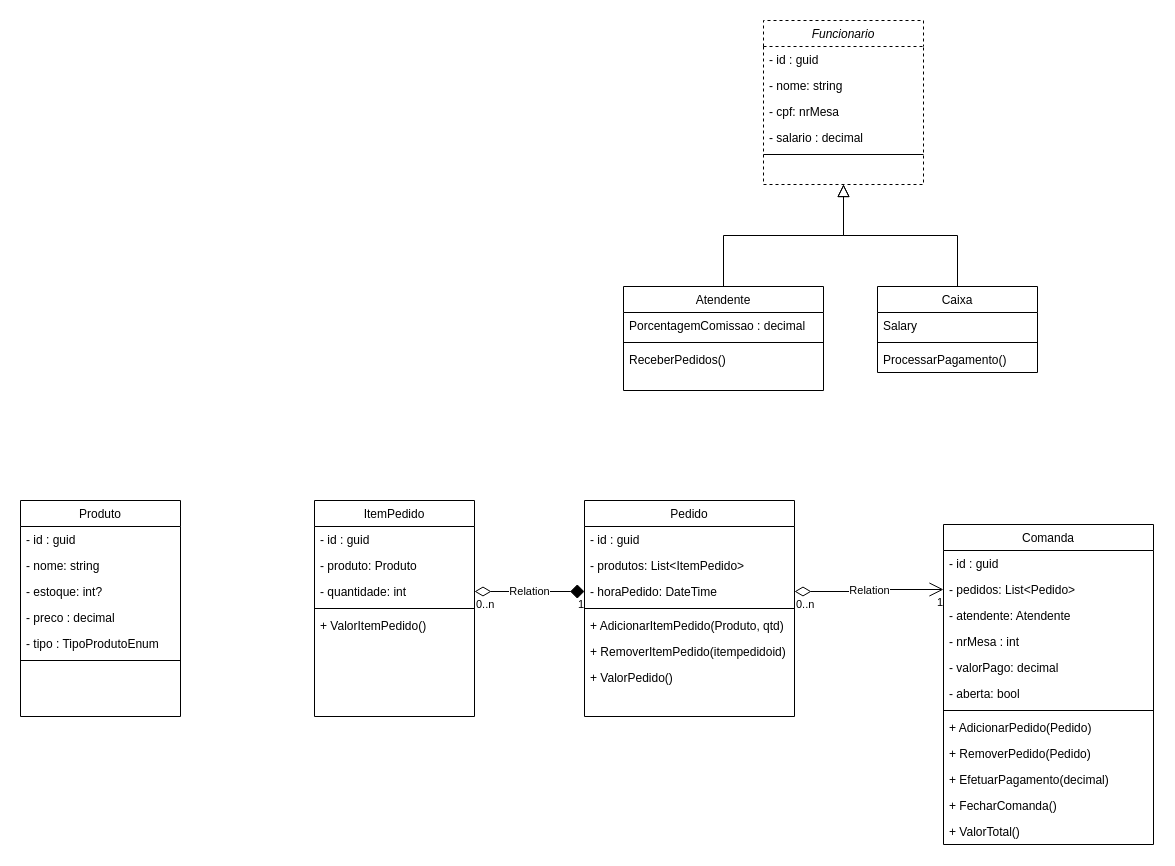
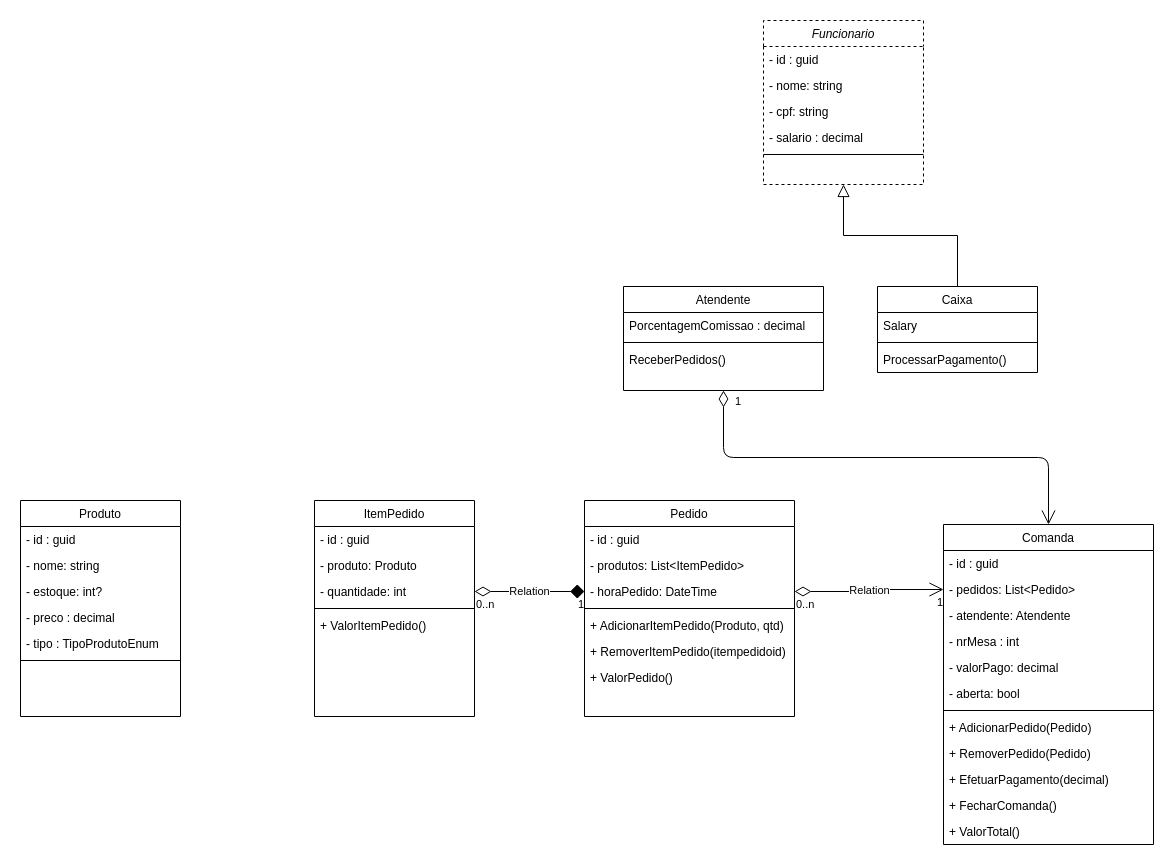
  <mxCell id="0" />
  <mxCell id="1" parent="0" />
  <mxCell id="2" value="Funcionario" style="swimlane;fontStyle=2;align=center;verticalAlign=top;childLayout=stackLayout;horizontal=1;startSize=26;horizontalStack=0;resizeParent=1;resizeLast=0;collapsible=1;marginBottom=0;rounded=0;shadow=0;strokeWidth=1;dashed=1;" parent="1" vertex="1"><mxGeometry x="763" y="20" width="160" height="164" as="geometry"><mxRectangle x="230" y="140" width="160" height="26" as="alternateBounds" /></mxGeometry></mxCell>
  <mxCell id="3" value="- id : guid" style="text;align=left;verticalAlign=top;spacingLeft=4;spacingRight=4;overflow=hidden;rotatable=0;points=[[0,0.5],[1,0.5]];portConstraint=eastwest;" parent="2" vertex="1"><mxGeometry y="26" width="160" height="26" as="geometry" /></mxCell>
  <mxCell id="4" value="- nome: string" style="text;align=left;verticalAlign=top;spacingLeft=4;spacingRight=4;overflow=hidden;rotatable=0;points=[[0,0.5],[1,0.5]];portConstraint=eastwest;rounded=0;shadow=0;html=0;" parent="2" vertex="1"><mxGeometry y="52" width="160" height="26" as="geometry" /></mxCell>
- <mxCell id="5" value="- cpf: nrMesa" style="text;align=left;verticalAlign=top;spacingLeft=4;spacingRight=4;overflow=hidden;rotatable=0;points=[[0,0.5],[1,0.5]];portConstraint=eastwest;rounded=0;shadow=0;html=0;" parent="2" vertex="1"><mxGeometry y="78" width="160" height="26" as="geometry" /></mxCell>
+ <mxCell id="5" value="- cpf: string" style="text;align=left;verticalAlign=top;spacingLeft=4;spacingRight=4;overflow=hidden;rotatable=0;points=[[0,0.5],[1,0.5]];portConstraint=eastwest;rounded=0;shadow=0;html=0;" parent="2" vertex="1"><mxGeometry y="78" width="160" height="26" as="geometry" /></mxCell>
  <mxCell id="6" value="- salario : decimal" style="text;align=left;verticalAlign=top;spacingLeft=4;spacingRight=4;overflow=hidden;rotatable=0;points=[[0,0.5],[1,0.5]];portConstraint=eastwest;" vertex="1" parent="2"><mxGeometry y="104" width="160" height="26" as="geometry" /></mxCell>
  <mxCell id="7" value="" style="line;html=1;strokeWidth=1;align=left;verticalAlign=middle;spacingTop=-1;spacingLeft=3;spacingRight=3;rotatable=0;labelPosition=right;points=[];portConstraint=eastwest;" parent="2" vertex="1"><mxGeometry y="130" width="160" height="8" as="geometry" /></mxCell>
  <mxCell id="8" value="Atendente" style="swimlane;fontStyle=0;align=center;verticalAlign=top;childLayout=stackLayout;horizontal=1;startSize=26;horizontalStack=0;resizeParent=1;resizeLast=0;collapsible=1;marginBottom=0;rounded=0;shadow=0;strokeWidth=1;" parent="1" vertex="1"><mxGeometry x="623" y="286" width="200" height="104" as="geometry"><mxRectangle x="130" y="380" width="160" height="26" as="alternateBounds" /></mxGeometry></mxCell>
  <mxCell id="9" value="PorcentagemComissao : decimal" style="text;align=left;verticalAlign=top;spacingLeft=4;spacingRight=4;overflow=hidden;rotatable=0;points=[[0,0.5],[1,0.5]];portConstraint=eastwest;" parent="8" vertex="1"><mxGeometry y="26" width="200" height="26" as="geometry" /></mxCell>
  <mxCell id="10" value="" style="line;html=1;strokeWidth=1;align=left;verticalAlign=middle;spacingTop=-1;spacingLeft=3;spacingRight=3;rotatable=0;labelPosition=right;points=[];portConstraint=eastwest;" parent="8" vertex="1"><mxGeometry y="52" width="200" height="8" as="geometry" /></mxCell>
  <mxCell id="11" value="ReceberPedidos()" style="text;align=left;verticalAlign=top;spacingLeft=4;spacingRight=4;overflow=hidden;rotatable=0;points=[[0,0.5],[1,0.5]];portConstraint=eastwest;" vertex="1" parent="8"><mxGeometry y="60" width="200" height="26" as="geometry" /></mxCell>
- <mxCell id="12" value="" style="endArrow=block;endSize=10;endFill=0;shadow=0;strokeWidth=1;rounded=0;edgeStyle=elbowEdgeStyle;elbow=vertical;" parent="1" source="8" target="2" edge="1"><mxGeometry width="160" relative="1" as="geometry"><mxPoint x="743" y="129" as="sourcePoint" /><mxPoint x="743" y="129" as="targetPoint" /></mxGeometry></mxCell>
  <mxCell id="13" value="Caixa" style="swimlane;fontStyle=0;align=center;verticalAlign=top;childLayout=stackLayout;horizontal=1;startSize=26;horizontalStack=0;resizeParent=1;resizeLast=0;collapsible=1;marginBottom=0;rounded=0;shadow=0;strokeWidth=1;" parent="1" vertex="1"><mxGeometry x="877" y="286" width="160" height="86" as="geometry"><mxRectangle x="340" y="380" width="170" height="26" as="alternateBounds" /></mxGeometry></mxCell>
  <mxCell id="14" value="Salary" style="text;align=left;verticalAlign=top;spacingLeft=4;spacingRight=4;overflow=hidden;rotatable=0;points=[[0,0.5],[1,0.5]];portConstraint=eastwest;" parent="13" vertex="1"><mxGeometry y="26" width="160" height="26" as="geometry" /></mxCell>
  <mxCell id="15" value="" style="line;html=1;strokeWidth=1;align=left;verticalAlign=middle;spacingTop=-1;spacingLeft=3;spacingRight=3;rotatable=0;labelPosition=right;points=[];portConstraint=eastwest;" parent="13" vertex="1"><mxGeometry y="52" width="160" height="8" as="geometry" /></mxCell>
  <mxCell id="16" value="ProcessarPagamento()" style="text;align=left;verticalAlign=top;spacingLeft=4;spacingRight=4;overflow=hidden;rotatable=0;points=[[0,0.5],[1,0.5]];portConstraint=eastwest;" vertex="1" parent="13"><mxGeometry y="60" width="160" height="26" as="geometry" /></mxCell>
  <mxCell id="17" value="" style="endArrow=block;endSize=10;endFill=0;shadow=0;strokeWidth=1;rounded=0;edgeStyle=elbowEdgeStyle;elbow=vertical;" parent="1" source="13" target="2" edge="1"><mxGeometry width="160" relative="1" as="geometry"><mxPoint x="753" y="299" as="sourcePoint" /><mxPoint x="853" y="197" as="targetPoint" /></mxGeometry></mxCell>
  <mxCell id="18" value="Produto" style="swimlane;fontStyle=0;align=center;verticalAlign=top;childLayout=stackLayout;horizontal=1;startSize=26;horizontalStack=0;resizeParent=1;resizeLast=0;collapsible=1;marginBottom=0;rounded=0;shadow=0;strokeWidth=1;" parent="1" vertex="1"><mxGeometry x="20" y="500" width="160" height="216" as="geometry"><mxRectangle x="550" y="140" width="160" height="26" as="alternateBounds" /></mxGeometry></mxCell>
  <mxCell id="19" value="- id : guid" style="text;align=left;verticalAlign=top;spacingLeft=4;spacingRight=4;overflow=hidden;rotatable=0;points=[[0,0.5],[1,0.5]];portConstraint=eastwest;" parent="18" vertex="1"><mxGeometry y="26" width="160" height="26" as="geometry" /></mxCell>
  <mxCell id="20" value="- nome: string" style="text;align=left;verticalAlign=top;spacingLeft=4;spacingRight=4;overflow=hidden;rotatable=0;points=[[0,0.5],[1,0.5]];portConstraint=eastwest;rounded=0;shadow=0;html=0;" parent="18" vertex="1"><mxGeometry y="52" width="160" height="26" as="geometry" /></mxCell>
  <mxCell id="21" value="- estoque: int?" style="text;align=left;verticalAlign=top;spacingLeft=4;spacingRight=4;overflow=hidden;rotatable=0;points=[[0,0.5],[1,0.5]];portConstraint=eastwest;rounded=0;shadow=0;html=0;" parent="18" vertex="1"><mxGeometry y="78" width="160" height="26" as="geometry" /></mxCell>
  <mxCell id="22" value="- preco : decimal" style="text;align=left;verticalAlign=top;spacingLeft=4;spacingRight=4;overflow=hidden;rotatable=0;points=[[0,0.5],[1,0.5]];portConstraint=eastwest;rounded=0;shadow=0;html=0;" parent="18" vertex="1"><mxGeometry y="104" width="160" height="26" as="geometry" /></mxCell>
  <mxCell id="23" value="- tipo : TipoProdutoEnum" style="text;align=left;verticalAlign=top;spacingLeft=4;spacingRight=4;overflow=hidden;rotatable=0;points=[[0,0.5],[1,0.5]];portConstraint=eastwest;" parent="18" vertex="1"><mxGeometry y="130" width="160" height="26" as="geometry" /></mxCell>
  <mxCell id="24" value="" style="line;html=1;strokeWidth=1;align=left;verticalAlign=middle;spacingTop=-1;spacingLeft=3;spacingRight=3;rotatable=0;labelPosition=right;points=[];portConstraint=eastwest;" parent="18" vertex="1"><mxGeometry y="156" width="160" height="8" as="geometry" /></mxCell>
  <mxCell id="25" value="Pedido" style="swimlane;fontStyle=0;align=center;verticalAlign=top;childLayout=stackLayout;horizontal=1;startSize=26;horizontalStack=0;resizeParent=1;resizeLast=0;collapsible=1;marginBottom=0;rounded=0;shadow=0;strokeWidth=1;" vertex="1" parent="1"><mxGeometry x="584" y="500" width="210" height="216" as="geometry"><mxRectangle x="550" y="140" width="160" height="26" as="alternateBounds" /></mxGeometry></mxCell>
  <mxCell id="26" value="- id : guid" style="text;align=left;verticalAlign=top;spacingLeft=4;spacingRight=4;overflow=hidden;rotatable=0;points=[[0,0.5],[1,0.5]];portConstraint=eastwest;" vertex="1" parent="25"><mxGeometry y="26" width="210" height="26" as="geometry" /></mxCell>
  <mxCell id="27" value="- produtos: List&lt;ItemPedido&gt;" style="text;align=left;verticalAlign=top;spacingLeft=4;spacingRight=4;overflow=hidden;rotatable=0;points=[[0,0.5],[1,0.5]];portConstraint=eastwest;rounded=0;shadow=0;html=0;" vertex="1" parent="25"><mxGeometry y="52" width="210" height="26" as="geometry" /></mxCell>
  <mxCell id="28" value="- horaPedido: DateTime" style="text;align=left;verticalAlign=top;spacingLeft=4;spacingRight=4;overflow=hidden;rotatable=0;points=[[0,0.5],[1,0.5]];portConstraint=eastwest;rounded=0;shadow=0;html=0;" vertex="1" parent="25"><mxGeometry y="78" width="210" height="26" as="geometry" /></mxCell>
  <mxCell id="29" value="" style="line;html=1;strokeWidth=1;align=left;verticalAlign=middle;spacingTop=-1;spacingLeft=3;spacingRight=3;rotatable=0;labelPosition=right;points=[];portConstraint=eastwest;" vertex="1" parent="25"><mxGeometry y="104" width="210" height="8" as="geometry" /></mxCell>
  <mxCell id="30" value="+ AdicionarItemPedido(Produto, qtd) " style="text;align=left;verticalAlign=top;spacingLeft=4;spacingRight=4;overflow=hidden;rotatable=0;points=[[0,0.5],[1,0.5]];portConstraint=eastwest;rounded=0;shadow=0;html=0;" vertex="1" parent="25"><mxGeometry y="112" width="210" height="26" as="geometry" /></mxCell>
  <mxCell id="31" value="+ RemoverItemPedido(itempedidoid) " style="text;align=left;verticalAlign=top;spacingLeft=4;spacingRight=4;overflow=hidden;rotatable=0;points=[[0,0.5],[1,0.5]];portConstraint=eastwest;rounded=0;shadow=0;html=0;" vertex="1" parent="25"><mxGeometry y="138" width="210" height="26" as="geometry" /></mxCell>
  <mxCell id="32" value="+ ValorPedido() " style="text;align=left;verticalAlign=top;spacingLeft=4;spacingRight=4;overflow=hidden;rotatable=0;points=[[0,0.5],[1,0.5]];portConstraint=eastwest;rounded=0;shadow=0;html=0;" vertex="1" parent="25"><mxGeometry y="164" width="210" height="26" as="geometry" /></mxCell>
  <mxCell id="33" value="ItemPedido" style="swimlane;fontStyle=0;align=center;verticalAlign=top;childLayout=stackLayout;horizontal=1;startSize=26;horizontalStack=0;resizeParent=1;resizeLast=0;collapsible=1;marginBottom=0;rounded=0;shadow=0;strokeWidth=1;" vertex="1" parent="1"><mxGeometry x="314" y="500" width="160" height="216" as="geometry"><mxRectangle x="550" y="140" width="160" height="26" as="alternateBounds" /></mxGeometry></mxCell>
  <mxCell id="34" value="- id : guid" style="text;align=left;verticalAlign=top;spacingLeft=4;spacingRight=4;overflow=hidden;rotatable=0;points=[[0,0.5],[1,0.5]];portConstraint=eastwest;" vertex="1" parent="33"><mxGeometry y="26" width="160" height="26" as="geometry" /></mxCell>
  <mxCell id="35" value="- produto: Produto" style="text;align=left;verticalAlign=top;spacingLeft=4;spacingRight=4;overflow=hidden;rotatable=0;points=[[0,0.5],[1,0.5]];portConstraint=eastwest;rounded=0;shadow=0;html=0;" vertex="1" parent="33"><mxGeometry y="52" width="160" height="26" as="geometry" /></mxCell>
  <mxCell id="36" value="- quantidade: int" style="text;align=left;verticalAlign=top;spacingLeft=4;spacingRight=4;overflow=hidden;rotatable=0;points=[[0,0.5],[1,0.5]];portConstraint=eastwest;rounded=0;shadow=0;html=0;" vertex="1" parent="33"><mxGeometry y="78" width="160" height="26" as="geometry" /></mxCell>
  <mxCell id="37" value="" style="line;html=1;strokeWidth=1;align=left;verticalAlign=middle;spacingTop=-1;spacingLeft=3;spacingRight=3;rotatable=0;labelPosition=right;points=[];portConstraint=eastwest;" vertex="1" parent="33"><mxGeometry y="104" width="160" height="8" as="geometry" /></mxCell>
  <mxCell id="38" value="+ ValorItemPedido()" style="text;align=left;verticalAlign=top;spacingLeft=4;spacingRight=4;overflow=hidden;rotatable=0;points=[[0,0.5],[1,0.5]];portConstraint=eastwest;rounded=0;shadow=0;html=0;" vertex="1" parent="33"><mxGeometry y="112" width="160" height="26" as="geometry" /></mxCell>
  <mxCell id="39" value="Relation" style="endArrow=diamond;html=1;endSize=12;startArrow=diamondThin;startSize=14;startFill=0;edgeStyle=orthogonalEdgeStyle;exitX=1;exitY=0.5;exitDx=0;exitDy=0;entryX=0;entryY=0.5;entryDx=0;entryDy=0;" edge="1" parent="1" source="36" target="28"><mxGeometry relative="1" as="geometry"><mxPoint x="560" y="590" as="sourcePoint" /><mxPoint x="690" y="590" as="targetPoint" /></mxGeometry></mxCell>
  <mxCell id="40" value="0..n" style="edgeLabel;resizable=0;html=1;align=left;verticalAlign=top;" connectable="0" vertex="1" parent="39"><mxGeometry x="-1" relative="1" as="geometry" /></mxCell>
  <mxCell id="41" value="1" style="edgeLabel;resizable=0;html=1;align=right;verticalAlign=top;" connectable="0" vertex="1" parent="39"><mxGeometry x="1" relative="1" as="geometry" /></mxCell>
  <mxCell id="42" value="Comanda" style="swimlane;fontStyle=0;align=center;verticalAlign=top;childLayout=stackLayout;horizontal=1;startSize=26;horizontalStack=0;resizeParent=1;resizeLast=0;collapsible=1;marginBottom=0;rounded=0;shadow=0;strokeWidth=1;" vertex="1" parent="1"><mxGeometry x="943" y="524" width="210" height="320" as="geometry"><mxRectangle x="550" y="140" width="160" height="26" as="alternateBounds" /></mxGeometry></mxCell>
  <mxCell id="43" value="- id : guid" style="text;align=left;verticalAlign=top;spacingLeft=4;spacingRight=4;overflow=hidden;rotatable=0;points=[[0,0.5],[1,0.5]];portConstraint=eastwest;" vertex="1" parent="42"><mxGeometry y="26" width="210" height="26" as="geometry" /></mxCell>
  <mxCell id="44" value="- pedidos: List&lt;Pedido&gt;" style="text;align=left;verticalAlign=top;spacingLeft=4;spacingRight=4;overflow=hidden;rotatable=0;points=[[0,0.5],[1,0.5]];portConstraint=eastwest;rounded=0;shadow=0;html=0;" vertex="1" parent="42"><mxGeometry y="52" width="210" height="26" as="geometry" /></mxCell>
  <mxCell id="45" value="- atendente: Atendente" style="text;align=left;verticalAlign=top;spacingLeft=4;spacingRight=4;overflow=hidden;rotatable=0;points=[[0,0.5],[1,0.5]];portConstraint=eastwest;rounded=0;shadow=0;html=0;" vertex="1" parent="42"><mxGeometry y="78" width="210" height="26" as="geometry" /></mxCell>
  <mxCell id="46" value="- nrMesa : int" style="text;align=left;verticalAlign=top;spacingLeft=4;spacingRight=4;overflow=hidden;rotatable=0;points=[[0,0.5],[1,0.5]];portConstraint=eastwest;rounded=0;shadow=0;html=0;" vertex="1" parent="42"><mxGeometry y="104" width="210" height="26" as="geometry" /></mxCell>
  <mxCell id="47" value="- valorPago: decimal" style="text;align=left;verticalAlign=top;spacingLeft=4;spacingRight=4;overflow=hidden;rotatable=0;points=[[0,0.5],[1,0.5]];portConstraint=eastwest;rounded=0;shadow=0;html=0;" vertex="1" parent="42"><mxGeometry y="130" width="210" height="26" as="geometry" /></mxCell>
  <mxCell id="48" value="- aberta: bool" style="text;align=left;verticalAlign=top;spacingLeft=4;spacingRight=4;overflow=hidden;rotatable=0;points=[[0,0.5],[1,0.5]];portConstraint=eastwest;rounded=0;shadow=0;html=0;" vertex="1" parent="42"><mxGeometry y="156" width="210" height="26" as="geometry" /></mxCell>
  <mxCell id="49" value="" style="line;html=1;strokeWidth=1;align=left;verticalAlign=middle;spacingTop=-1;spacingLeft=3;spacingRight=3;rotatable=0;labelPosition=right;points=[];portConstraint=eastwest;" vertex="1" parent="42"><mxGeometry y="182" width="210" height="8" as="geometry" /></mxCell>
  <mxCell id="50" value="+ AdicionarPedido(Pedido) " style="text;align=left;verticalAlign=top;spacingLeft=4;spacingRight=4;overflow=hidden;rotatable=0;points=[[0,0.5],[1,0.5]];portConstraint=eastwest;rounded=0;shadow=0;html=0;" vertex="1" parent="42"><mxGeometry y="190" width="210" height="26" as="geometry" /></mxCell>
  <mxCell id="51" value="+ RemoverPedido(Pedido) " style="text;align=left;verticalAlign=top;spacingLeft=4;spacingRight=4;overflow=hidden;rotatable=0;points=[[0,0.5],[1,0.5]];portConstraint=eastwest;rounded=0;shadow=0;html=0;" vertex="1" parent="42"><mxGeometry y="216" width="210" height="26" as="geometry" /></mxCell>
  <mxCell id="52" value="+ EfetuarPagamento(decimal) " style="text;align=left;verticalAlign=top;spacingLeft=4;spacingRight=4;overflow=hidden;rotatable=0;points=[[0,0.5],[1,0.5]];portConstraint=eastwest;rounded=0;shadow=0;html=0;" vertex="1" parent="42"><mxGeometry y="242" width="210" height="26" as="geometry" /></mxCell>
  <mxCell id="53" value="+ FecharComanda() " style="text;align=left;verticalAlign=top;spacingLeft=4;spacingRight=4;overflow=hidden;rotatable=0;points=[[0,0.5],[1,0.5]];portConstraint=eastwest;rounded=0;shadow=0;html=0;" vertex="1" parent="42"><mxGeometry y="268" width="210" height="26" as="geometry" /></mxCell>
  <mxCell id="54" value="+ ValorTotal() " style="text;align=left;verticalAlign=top;spacingLeft=4;spacingRight=4;overflow=hidden;rotatable=0;points=[[0,0.5],[1,0.5]];portConstraint=eastwest;rounded=0;shadow=0;html=0;" vertex="1" parent="42"><mxGeometry y="294" width="210" height="26" as="geometry" /></mxCell>
  <mxCell id="55" value="Relation" style="endArrow=open;html=1;endSize=12;startArrow=diamondThin;startSize=14;startFill=0;edgeStyle=orthogonalEdgeStyle;exitX=1;exitY=0.5;exitDx=0;exitDy=0;entryX=0;entryY=0.5;entryDx=0;entryDy=0;" edge="1" parent="1" source="28" target="44"><mxGeometry relative="1" as="geometry"><mxPoint x="794" y="580" as="sourcePoint" /><mxPoint x="904" y="580" as="targetPoint" /></mxGeometry></mxCell>
  <mxCell id="56" value="0..n" style="edgeLabel;resizable=0;html=1;align=left;verticalAlign=top;" connectable="0" vertex="1" parent="55"><mxGeometry x="-1" relative="1" as="geometry" /></mxCell>
  <mxCell id="57" value="1" style="edgeLabel;resizable=0;html=1;align=right;verticalAlign=top;" connectable="0" vertex="1" parent="55"><mxGeometry x="1" relative="1" as="geometry" /></mxCell>
+ <mxCell id="58" value="1" style="endArrow=open;html=1;endSize=12;startArrow=diamondThin;startSize=14;startFill=0;edgeStyle=orthogonalEdgeStyle;align=left;verticalAlign=bottom;exitX=0.5;exitY=1;exitDx=0;exitDy=0;entryX=0.5;entryY=0;entryDx=0;entryDy=0;" edge="1" parent="1" source="8" target="42"><mxGeometry x="-0.913" y="10" relative="1" as="geometry"><mxPoint x="190" y="601" as="sourcePoint" /><mxPoint x="324" y="601" as="targetPoint" /><mxPoint as="offset" /></mxGeometry></mxCell>
